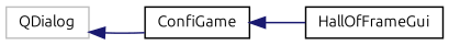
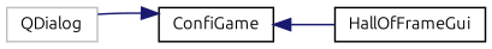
  digraph {
    fontname=Ubuntu
    rankdir=LR
    node [color=black fillcolor=white fontname=Ubuntu fontsize=10 shape=record style=filled]
    edge [color=midnightblue dir=back fontname=Ubuntu fontsize=10 labelfontname=Helvetica labelfontsize=10 style=solid]
    n1 [color=grey75 height=0.2 label=QDialog width=0.4]
    n2 [height=0.2 label=ConfiGame width=0.4]
    n3 [height=0.2 label=HallOfFrameGui width=0.4]
-   n1 -> n2
+   n2 -> n1
    n2 -> n3
  }
